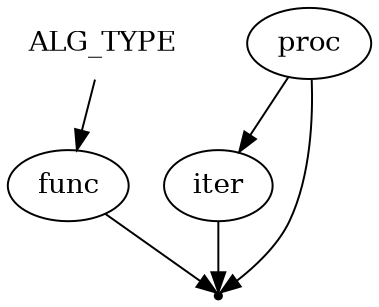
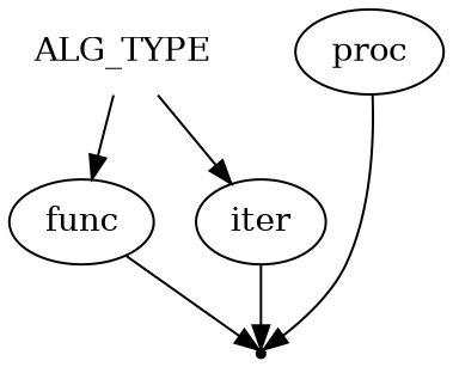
  digraph {
    fontname="DejaVu Serif"
    node [fontname="DejaVu Serif" shape=oval]
    edge [fontname="DejaVu Serif"]
    n1 [label=ALG_TYPE shape=plaintext]
    n2 [label=func]
    n3 [label=iter]
    n4 [label=proc]
    end [shape=point]
    n1 -> n2
-   n4 -> n3
+   n1 -> n3
    n2 -> end
    n3 -> end
    n4 -> end
  }
